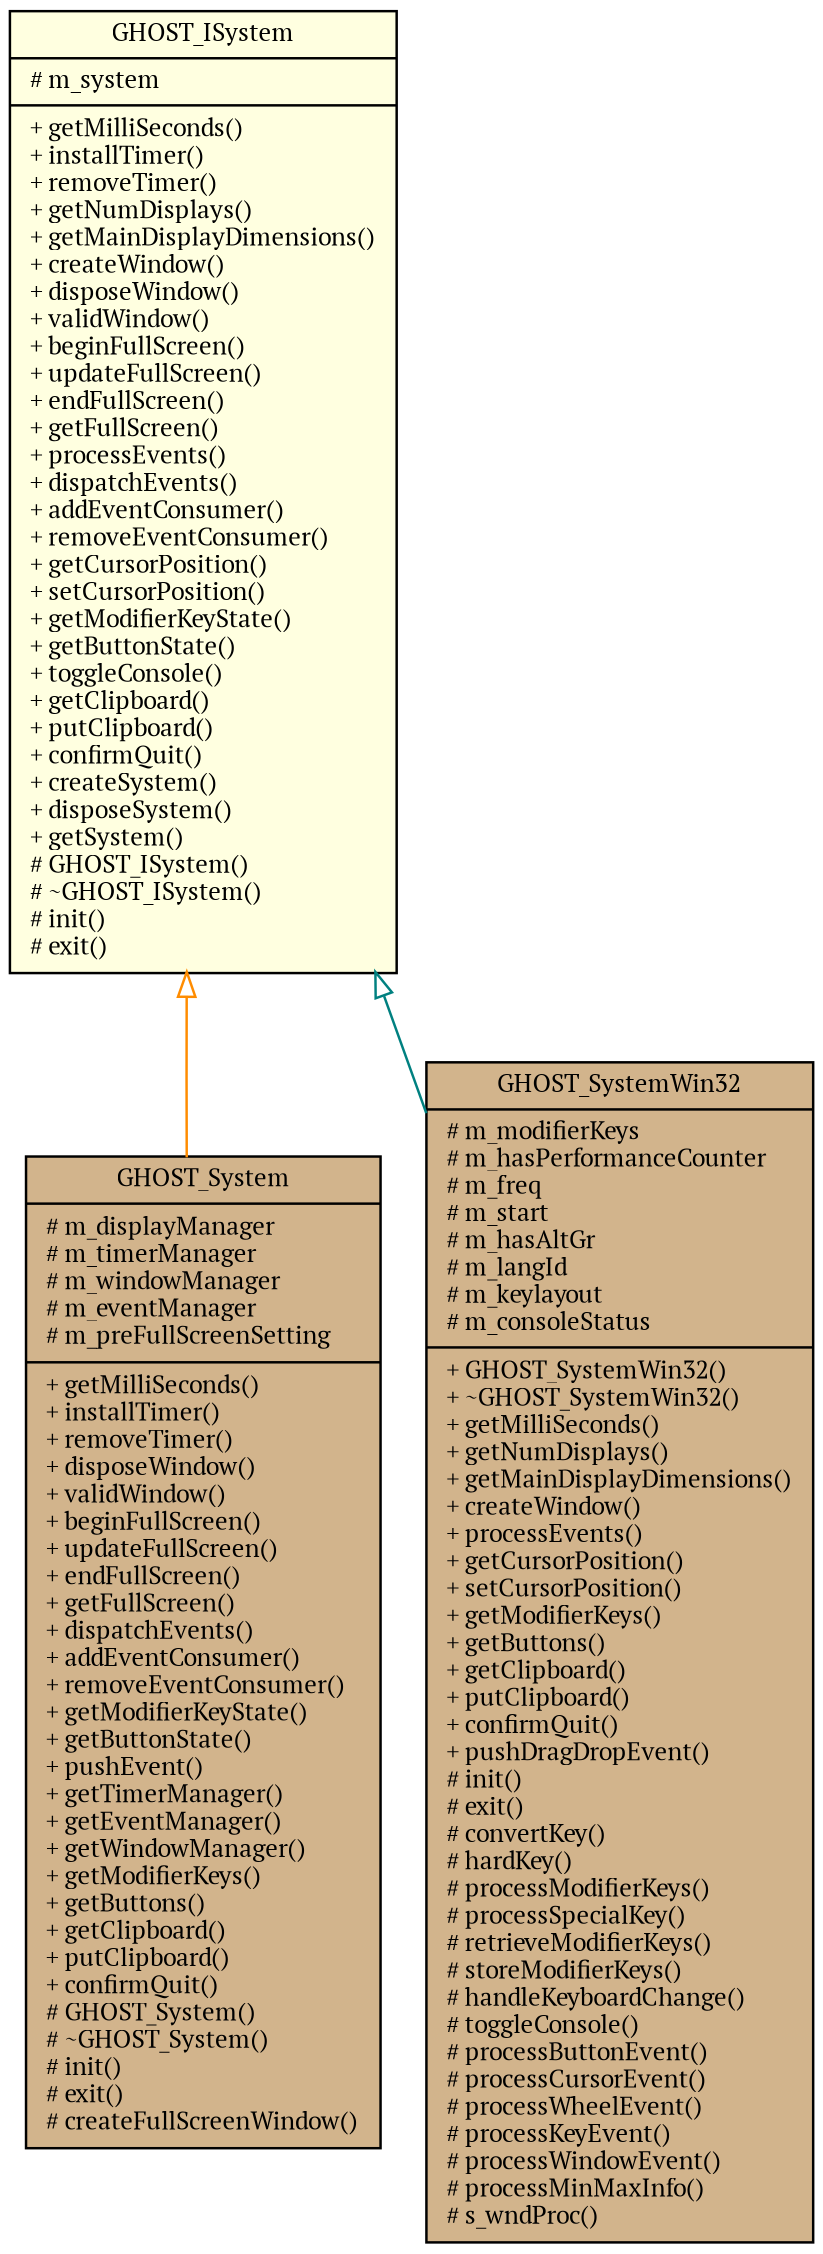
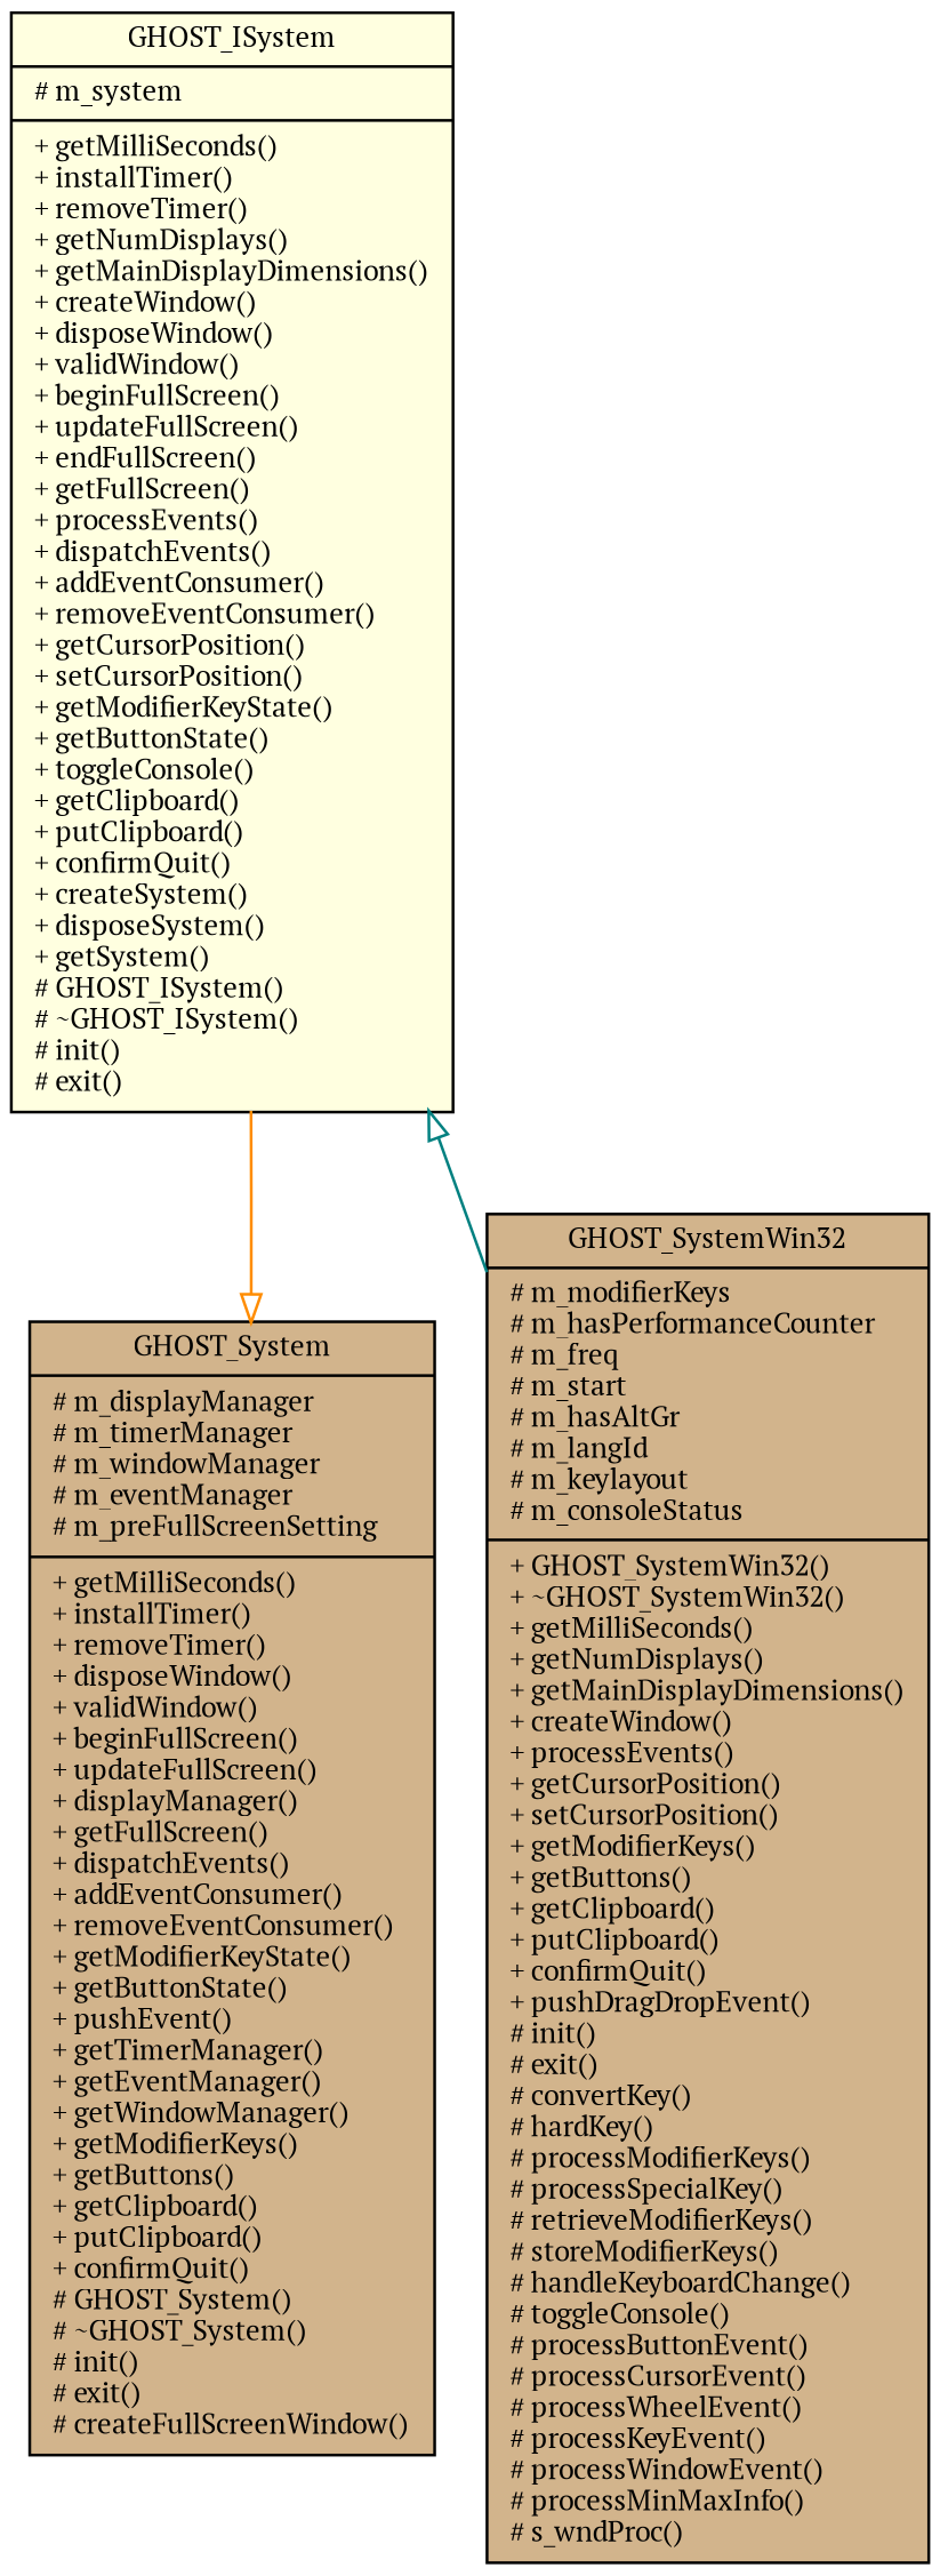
  digraph {
    fontname="PT Serif"
    node [color=black fillcolor=tan fontname="PT Serif" fontsize=10 shape=record style=filled]
    edge [arrowtail=empty dir=back fontname="PT Serif" fontsize=10 labelfontname=Helvetica labelfontsize=10 style=solid]
    n1 [fontcolor=black height=0.2 label="{GHOST_SystemWin32\n|# m_modifierKeys\l# m_hasPerformanceCounter\l# m_freq\l# m_start\l# m_hasAltGr\l# m_langId\l# m_keylayout\l# m_consoleStatus\l|+ GHOST_SystemWin32()\l+ ~GHOST_SystemWin32()\l+ getMilliSeconds()\l+ getNumDisplays()\l+ getMainDisplayDimensions()\l+ createWindow()\l+ processEvents()\l+ getCursorPosition()\l+ setCursorPosition()\l+ getModifierKeys()\l+ getButtons()\l+ getClipboard()\l+ putClipboard()\l+ confirmQuit()\l+ pushDragDropEvent()\l# init()\l# exit()\l# convertKey()\l# hardKey()\l# processModifierKeys()\l# processSpecialKey()\l# retrieveModifierKeys()\l# storeModifierKeys()\l# handleKeyboardChange()\l# toggleConsole()\l# processButtonEvent()\l# processCursorEvent()\l# processWheelEvent()\l# processKeyEvent()\l# processWindowEvent()\l# processMinMaxInfo()\l# s_wndProc()\l}" width=0.4]
-   n2 [height=0.2 label="{GHOST_System\n|# m_displayManager\l# m_timerManager\l# m_windowManager\l# m_eventManager\l# m_preFullScreenSetting\l|+ getMilliSeconds()\l+ installTimer()\l+ removeTimer()\l+ disposeWindow()\l+ validWindow()\l+ beginFullScreen()\l+ updateFullScreen()\l+ endFullScreen()\l+ getFullScreen()\l+ dispatchEvents()\l+ addEventConsumer()\l+ removeEventConsumer()\l+ getModifierKeyState()\l+ getButtonState()\l+ pushEvent()\l+ getTimerManager()\l+ getEventManager()\l+ getWindowManager()\l+ getModifierKeys()\l+ getButtons()\l+ getClipboard()\l+ putClipboard()\l+ confirmQuit()\l# GHOST_System()\l# ~GHOST_System()\l# init()\l# exit()\l# createFullScreenWindow()\l}" width=0.4]
+   n2 [height=0.2 label="{GHOST_System\n|# m_displayManager\l# m_timerManager\l# m_windowManager\l# m_eventManager\l# m_preFullScreenSetting\l|+ getMilliSeconds()\l+ installTimer()\l+ removeTimer()\l+ disposeWindow()\l+ validWindow()\l+ beginFullScreen()\l+ updateFullScreen()\l+ displayManager()\l+ getFullScreen()\l+ dispatchEvents()\l+ addEventConsumer()\l+ removeEventConsumer()\l+ getModifierKeyState()\l+ getButtonState()\l+ pushEvent()\l+ getTimerManager()\l+ getEventManager()\l+ getWindowManager()\l+ getModifierKeys()\l+ getButtons()\l+ getClipboard()\l+ putClipboard()\l+ confirmQuit()\l# GHOST_System()\l# ~GHOST_System()\l# init()\l# exit()\l# createFullScreenWindow()\l}" width=0.4]
    n3 [fillcolor=lightyellow height=0.2 label="{GHOST_ISystem\n|# m_system\l|+ getMilliSeconds()\l+ installTimer()\l+ removeTimer()\l+ getNumDisplays()\l+ getMainDisplayDimensions()\l+ createWindow()\l+ disposeWindow()\l+ validWindow()\l+ beginFullScreen()\l+ updateFullScreen()\l+ endFullScreen()\l+ getFullScreen()\l+ processEvents()\l+ dispatchEvents()\l+ addEventConsumer()\l+ removeEventConsumer()\l+ getCursorPosition()\l+ setCursorPosition()\l+ getModifierKeyState()\l+ getButtonState()\l+ toggleConsole()\l+ getClipboard()\l+ putClipboard()\l+ confirmQuit()\l+ createSystem()\l+ disposeSystem()\l+ getSystem()\l# GHOST_ISystem()\l# ~GHOST_ISystem()\l# init()\l# exit()\l}" width=0.4]
    n3 -> n1 [color=teal]
-   n3 -> n2 [color=darkorange]
+   n2 -> n3 [color=darkorange]
  }
